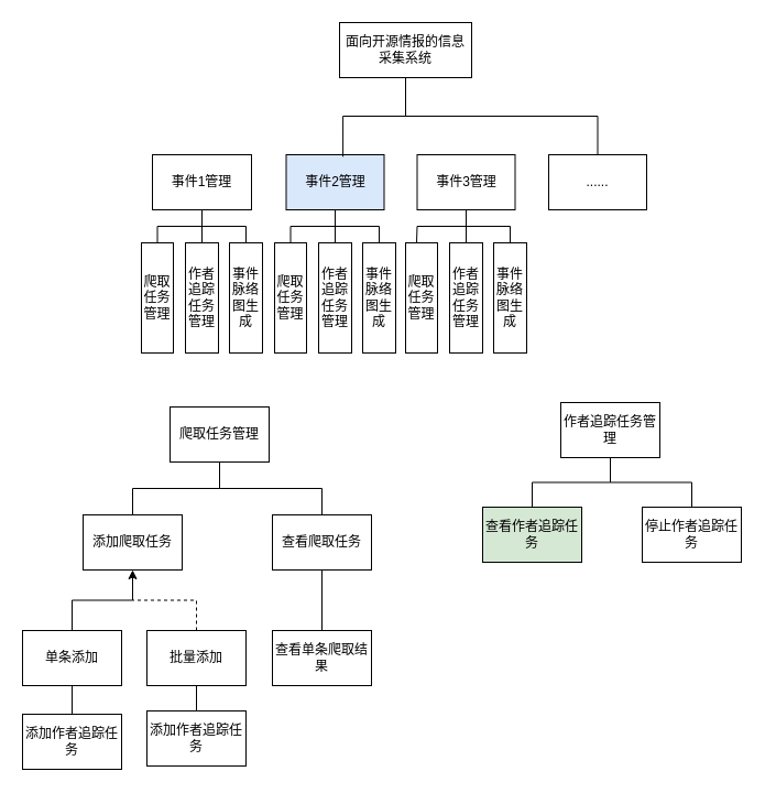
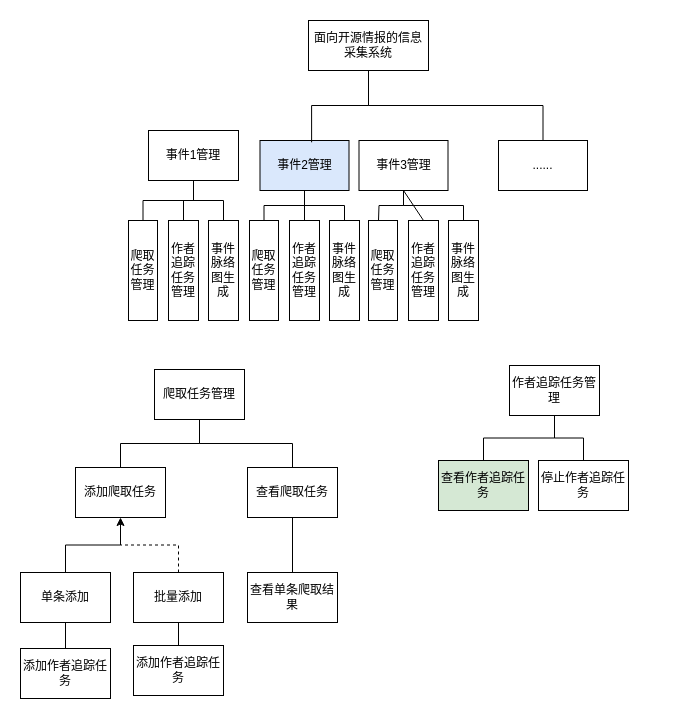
  <mxCell id="0" />
  <mxCell id="1" parent="0" />
  <mxCell id="2" value="面向开源情报的信息采集系统" style="rounded=0;whiteSpace=wrap;html=1;" vertex="1" parent="1"><mxGeometry x="308" y="20" width="120" height="50" as="geometry" /></mxCell>
- <mxCell id="3" value="事件1管理" style="rounded=0;whiteSpace=wrap;html=1;" vertex="1" parent="1"><mxGeometry x="138" y="140" width="90" height="50" as="geometry" /></mxCell>
+ <mxCell id="3" value="事件1管理" style="rounded=0;whiteSpace=wrap;html=1;" vertex="1" parent="1"><mxGeometry x="148" y="130" width="90" height="50" as="geometry" /></mxCell>
  <mxCell id="4" value="事件2管理" style="rounded=0;whiteSpace=wrap;html=1;fillColor=#dae8fc;" vertex="1" parent="1"><mxGeometry x="259.5" y="140" width="89" height="50" as="geometry" /></mxCell>
- <mxCell id="5" value="事件3管理" style="rounded=0;whiteSpace=wrap;html=1;" vertex="1" parent="1"><mxGeometry x="378.5" y="140" width="89" height="50" as="geometry" /></mxCell>
+ <mxCell id="5" value="事件3管理" style="rounded=0;whiteSpace=wrap;html=1;" vertex="1" parent="1"><mxGeometry x="358.5" y="140" width="89" height="50" as="geometry" /></mxCell>
  <mxCell id="6" value="......" style="rounded=0;whiteSpace=wrap;html=1;" vertex="1" parent="1"><mxGeometry x="498" y="140" width="89" height="50" as="geometry" /></mxCell>
  <mxCell id="7" value="" style="endArrow=none;html=1;rounded=0;entryX=0.5;entryY=1;entryDx=0;entryDy=0;exitX=0.58;exitY=0.036;exitDx=0;exitDy=0;exitPerimeter=0;edgeStyle=orthogonalEdgeStyle;" edge="1" parent="1" source="4" target="2"><mxGeometry width="50" height="50" relative="1" as="geometry"><mxPoint x="448" y="110" as="sourcePoint" /><mxPoint x="498" y="60" as="targetPoint" /></mxGeometry></mxCell>
  <mxCell id="8" value="" style="endArrow=none;html=1;rounded=0;entryX=0.5;entryY=1;entryDx=0;entryDy=0;exitX=0.5;exitY=0;exitDx=0;exitDy=0;edgeStyle=orthogonalEdgeStyle;" edge="1" parent="1" source="6" target="2"><mxGeometry width="50" height="50" relative="1" as="geometry"><mxPoint x="528" y="90" as="sourcePoint" /><mxPoint x="578" y="40" as="targetPoint" /></mxGeometry></mxCell>
  <mxCell id="9" value="爬取任务管理" style="rounded=0;whiteSpace=wrap;html=1;" vertex="1" parent="1"><mxGeometry x="128" y="220" width="29" height="100" as="geometry" /></mxCell>
  <mxCell id="10" value="作者追踪任务管理" style="rounded=0;whiteSpace=wrap;html=1;" vertex="1" parent="1"><mxGeometry x="168" y="220" width="30" height="100" as="geometry" /></mxCell>
  <mxCell id="11" value="事件脉络图生成" style="rounded=0;whiteSpace=wrap;html=1;" vertex="1" parent="1"><mxGeometry x="208" y="220" width="30" height="100" as="geometry" /></mxCell>
  <mxCell id="12" value="爬取任务管理" style="rounded=0;whiteSpace=wrap;html=1;" vertex="1" parent="1"><mxGeometry x="249" y="220" width="29" height="100" as="geometry" /></mxCell>
  <mxCell id="13" value="作者追踪任务管理" style="rounded=0;whiteSpace=wrap;html=1;" vertex="1" parent="1"><mxGeometry x="289" y="220" width="30" height="100" as="geometry" /></mxCell>
  <mxCell id="14" value="事件脉络图生成" style="rounded=0;whiteSpace=wrap;html=1;" vertex="1" parent="1"><mxGeometry x="329" y="220" width="30" height="100" as="geometry" /></mxCell>
  <mxCell id="15" value="爬取任务管理" style="rounded=0;whiteSpace=wrap;html=1;" vertex="1" parent="1"><mxGeometry x="368" y="220" width="29" height="100" as="geometry" /></mxCell>
  <mxCell id="16" value="作者追踪任务管理" style="rounded=0;whiteSpace=wrap;html=1;" vertex="1" parent="1"><mxGeometry x="408" y="220" width="30" height="100" as="geometry" /></mxCell>
  <mxCell id="17" value="事件脉络图生成" style="rounded=0;whiteSpace=wrap;html=1;" vertex="1" parent="1"><mxGeometry x="448" y="220" width="30" height="100" as="geometry" /></mxCell>
  <mxCell id="18" value="" style="endArrow=none;html=1;rounded=0;entryX=0.5;entryY=1;entryDx=0;entryDy=0;exitX=0.5;exitY=0;exitDx=0;exitDy=0;edgeStyle=orthogonalEdgeStyle;" edge="1" parent="1" source="9" target="3"><mxGeometry width="50" height="50" relative="1" as="geometry"><mxPoint x="278" y="230" as="sourcePoint" /><mxPoint x="328" y="180" as="targetPoint" /></mxGeometry></mxCell>
  <mxCell id="19" value="" style="endArrow=none;html=1;rounded=0;entryX=0.5;entryY=1;entryDx=0;entryDy=0;exitX=0.5;exitY=0;exitDx=0;exitDy=0;edgeStyle=orthogonalEdgeStyle;" edge="1" parent="1" source="10" target="3"><mxGeometry width="50" height="50" relative="1" as="geometry"><mxPoint x="-12" y="280" as="sourcePoint" /><mxPoint x="38" y="230" as="targetPoint" /></mxGeometry></mxCell>
  <mxCell id="20" value="" style="endArrow=none;html=1;rounded=0;entryX=0.5;entryY=1;entryDx=0;entryDy=0;exitX=0.5;exitY=0;exitDx=0;exitDy=0;edgeStyle=orthogonalEdgeStyle;" edge="1" parent="1" source="11" target="3"><mxGeometry width="50" height="50" relative="1" as="geometry"><mxPoint y="280" as="sourcePoint" x="-72" /><mxPoint x="-22" y="230" as="targetPoint" /></mxGeometry></mxCell>
  <mxCell id="21" value="" style="endArrow=none;html=1;rounded=0;entryX=0.5;entryY=1;entryDx=0;entryDy=0;exitX=0.5;exitY=0;exitDx=0;exitDy=0;edgeStyle=orthogonalEdgeStyle;" edge="1" parent="1" source="12" target="4"><mxGeometry width="50" height="50" relative="1" as="geometry"><mxPoint x="218" y="410" as="sourcePoint" /><mxPoint x="268" y="360" as="targetPoint" /></mxGeometry></mxCell>
  <mxCell id="22" value="" style="endArrow=none;html=1;rounded=0;entryX=0.5;entryY=1;entryDx=0;entryDy=0;exitX=0.5;exitY=0;exitDx=0;exitDy=0;" edge="1" parent="1" source="13" target="4"><mxGeometry width="50" height="50" relative="1" as="geometry"><mxPoint x="258" y="400" as="sourcePoint" /><mxPoint x="308" y="350" as="targetPoint" /></mxGeometry></mxCell>
  <mxCell id="23" value="" style="endArrow=none;html=1;rounded=0;entryX=0.5;entryY=1;entryDx=0;entryDy=0;exitX=0.5;exitY=0;exitDx=0;exitDy=0;edgeStyle=orthogonalEdgeStyle;" edge="1" parent="1" source="14" target="4"><mxGeometry width="50" height="50" relative="1" as="geometry"><mxPoint x="248" y="430" as="sourcePoint" /><mxPoint x="298" y="380" as="targetPoint" /></mxGeometry></mxCell>
  <mxCell id="24" value="" style="endArrow=none;html=1;rounded=0;entryX=0.5;entryY=1;entryDx=0;entryDy=0;edgeStyle=orthogonalEdgeStyle;" edge="1" parent="1" target="5"><mxGeometry width="50" height="50" relative="1" as="geometry"><mxPoint x="378" y="220" as="sourcePoint" /><mxPoint x="128" y="400" as="targetPoint" /></mxGeometry></mxCell>
  <mxCell id="25" value="" style="endArrow=none;html=1;rounded=0;entryX=0.5;entryY=1;entryDx=0;entryDy=0;exitX=0.5;exitY=0;exitDx=0;exitDy=0;" edge="1" parent="1" source="16" target="5"><mxGeometry width="50" height="50" relative="1" as="geometry"><mxPoint x="288" y="420" as="sourcePoint" /><mxPoint x="338" y="370" as="targetPoint" /></mxGeometry></mxCell>
  <mxCell id="26" value="" style="endArrow=none;html=1;rounded=0;entryX=0.5;entryY=1;entryDx=0;entryDy=0;exitX=0.5;exitY=0;exitDx=0;exitDy=0;edgeStyle=orthogonalEdgeStyle;" edge="1" parent="1" source="17" target="5"><mxGeometry width="50" height="50" relative="1" as="geometry"><mxPoint x="238" y="440" as="sourcePoint" /><mxPoint x="288" y="390" as="targetPoint" /></mxGeometry></mxCell>
  <mxCell id="27" value="爬取任务管理" style="rounded=0;whiteSpace=wrap;html=1;" vertex="1" parent="1"><mxGeometry x="154" y="369" width="90" height="50" as="geometry" /></mxCell>
  <mxCell id="28" value="添加爬取任务" style="rounded=0;whiteSpace=wrap;html=1;" vertex="1" parent="1"><mxGeometry x="75" y="467" width="90" height="50" as="geometry" /></mxCell>
  <mxCell id="29" value="查看爬取任务" style="rounded=0;whiteSpace=wrap;html=1;" vertex="1" parent="1"><mxGeometry x="247" y="467" width="90" height="50" as="geometry" /></mxCell>
  <mxCell id="30" value="单条添加" style="rounded=0;whiteSpace=wrap;html=1;" vertex="1" parent="1"><mxGeometry x="20" y="572" width="90" height="50" as="geometry" /></mxCell>
  <mxCell id="31" value="批量添加" style="rounded=0;whiteSpace=wrap;html=1;" vertex="1" parent="1"><mxGeometry x="133" y="572" width="90" height="50" as="geometry" /></mxCell>
  <mxCell id="32" value="查看单条爬取结果" style="rounded=0;whiteSpace=wrap;html=1;" vertex="1" parent="1"><mxGeometry x="247" y="572" width="90" height="50" as="geometry" /></mxCell>
  <mxCell id="33" value="" style="endArrow=none;html=1;rounded=0;entryX=0.5;entryY=1;entryDx=0;entryDy=0;exitX=0.5;exitY=0;exitDx=0;exitDy=0;edgeStyle=orthogonalEdgeStyle;" edge="1" parent="1" source="28" target="27"><mxGeometry width="50" height="50" relative="1" as="geometry"><mxPoint x="19" y="498" as="sourcePoint" /><mxPoint x="69" y="448" as="targetPoint" /></mxGeometry></mxCell>
  <mxCell id="34" value="" style="endArrow=none;html=1;rounded=0;entryX=0.5;entryY=1;entryDx=0;entryDy=0;exitX=0.5;exitY=0;exitDx=0;exitDy=0;edgeStyle=orthogonalEdgeStyle;" edge="1" parent="1" source="29" target="27"><mxGeometry width="50" height="50" relative="1" as="geometry"><mxPoint x="156" y="545" as="sourcePoint" /><mxPoint x="206" y="495" as="targetPoint" /></mxGeometry></mxCell>
  <mxCell id="35" value="" style="endArrow=classic;html=1;rounded=0;entryX=0.5;entryY=1;entryDx=0;entryDy=0;exitX=0.5;exitY=0;exitDx=0;exitDy=0;edgeStyle=orthogonalEdgeStyle;" edge="1" parent="1" source="30" target="28"><mxGeometry width="50" height="50" relative="1" as="geometry"><mxPoint x="-30" y="563" as="sourcePoint" /><mxPoint x="20" y="513" as="targetPoint" /></mxGeometry></mxCell>
  <mxCell id="36" value="" style="endArrow=none;html=1;rounded=0;entryX=0.5;entryY=1;entryDx=0;entryDy=0;exitX=0.5;exitY=0;exitDx=0;exitDy=0;edgeStyle=orthogonalEdgeStyle;dashed=1;" edge="1" parent="1" source="31" target="28"><mxGeometry width="50" height="50" relative="1" as="geometry"><mxPoint x="-64" y="549" as="sourcePoint" /><mxPoint x="-14" y="499" as="targetPoint" /></mxGeometry></mxCell>
  <mxCell id="37" value="" style="endArrow=none;html=1;rounded=0;entryX=0.5;entryY=1;entryDx=0;entryDy=0;exitX=0.5;exitY=0;exitDx=0;exitDy=0;" edge="1" parent="1" source="32" target="29"><mxGeometry width="50" height="50" relative="1" as="geometry"><mxPoint x="467" y="611" as="sourcePoint" /><mxPoint x="517" y="561" as="targetPoint" /></mxGeometry></mxCell>
  <mxCell id="38" value="添加作者追踪任务" style="rounded=0;whiteSpace=wrap;html=1;" vertex="1" parent="1"><mxGeometry x="20" y="648" width="90" height="50" as="geometry" /></mxCell>
  <mxCell id="39" value="添加作者追踪任务" style="rounded=0;whiteSpace=wrap;html=1;" vertex="1" parent="1"><mxGeometry x="133" y="645" width="90" height="50" as="geometry" /></mxCell>
  <mxCell id="40" value="" style="endArrow=none;html=1;rounded=0;entryX=0.5;entryY=1;entryDx=0;entryDy=0;exitX=0.5;exitY=0;exitDx=0;exitDy=0;" edge="1" parent="1" source="38" target="30"><mxGeometry width="50" height="50" relative="1" as="geometry"><mxPoint x="-33" y="673" as="sourcePoint" /><mxPoint x="17" y="623" as="targetPoint" /></mxGeometry></mxCell>
  <mxCell id="41" value="" style="endArrow=none;html=1;rounded=0;entryX=0.5;entryY=1;entryDx=0;entryDy=0;exitX=0.5;exitY=0;exitDx=0;exitDy=0;" edge="1" parent="1" source="39" target="31"><mxGeometry width="50" height="50" relative="1" as="geometry"><mxPoint x="120" y="802" as="sourcePoint" /><mxPoint x="170" y="752" as="targetPoint" /></mxGeometry></mxCell>
  <mxCell id="42" value="作者追踪任务管理" style="rounded=0;whiteSpace=wrap;html=1;" vertex="1" parent="1"><mxGeometry x="509" y="365" width="90" height="50" as="geometry" /></mxCell>
  <mxCell id="43" value="查看作者追踪任务" style="rounded=0;whiteSpace=wrap;html=1;fillColor=#d5e8d4;" vertex="1" parent="1"><mxGeometry x="438" y="460" width="90" height="50" as="geometry" /></mxCell>
- <mxCell id="44" value="停止作者追踪任务" style="rounded=0;whiteSpace=wrap;html=1;" vertex="1" parent="1"><mxGeometry x="583" y="460" width="90" height="50" as="geometry" /></mxCell>
+ <mxCell id="44" value="停止作者追踪任务" style="rounded=0;whiteSpace=wrap;html=1;" vertex="1" parent="1"><mxGeometry x="538" y="460" width="90" height="50" as="geometry" /></mxCell>
  <mxCell id="45" value="" style="endArrow=none;html=1;rounded=0;entryX=0.5;entryY=1;entryDx=0;entryDy=0;exitX=0.5;exitY=0;exitDx=0;exitDy=0;edgeStyle=orthogonalEdgeStyle;" edge="1" parent="1" source="43" target="42"><mxGeometry width="50" height="50" relative="1" as="geometry"><mxPoint x="520" y="605" as="sourcePoint" /><mxPoint x="570" y="555" as="targetPoint" /></mxGeometry></mxCell>
  <mxCell id="46" value="" style="endArrow=none;html=1;rounded=0;entryX=0.5;entryY=1;entryDx=0;entryDy=0;exitX=0.5;exitY=0;exitDx=0;exitDy=0;edgeStyle=orthogonalEdgeStyle;" edge="1" parent="1" source="44" target="42"><mxGeometry width="50" height="50" relative="1" as="geometry"><mxPoint x="520" y="590" as="sourcePoint" /><mxPoint x="570" y="540" as="targetPoint" /></mxGeometry></mxCell>
